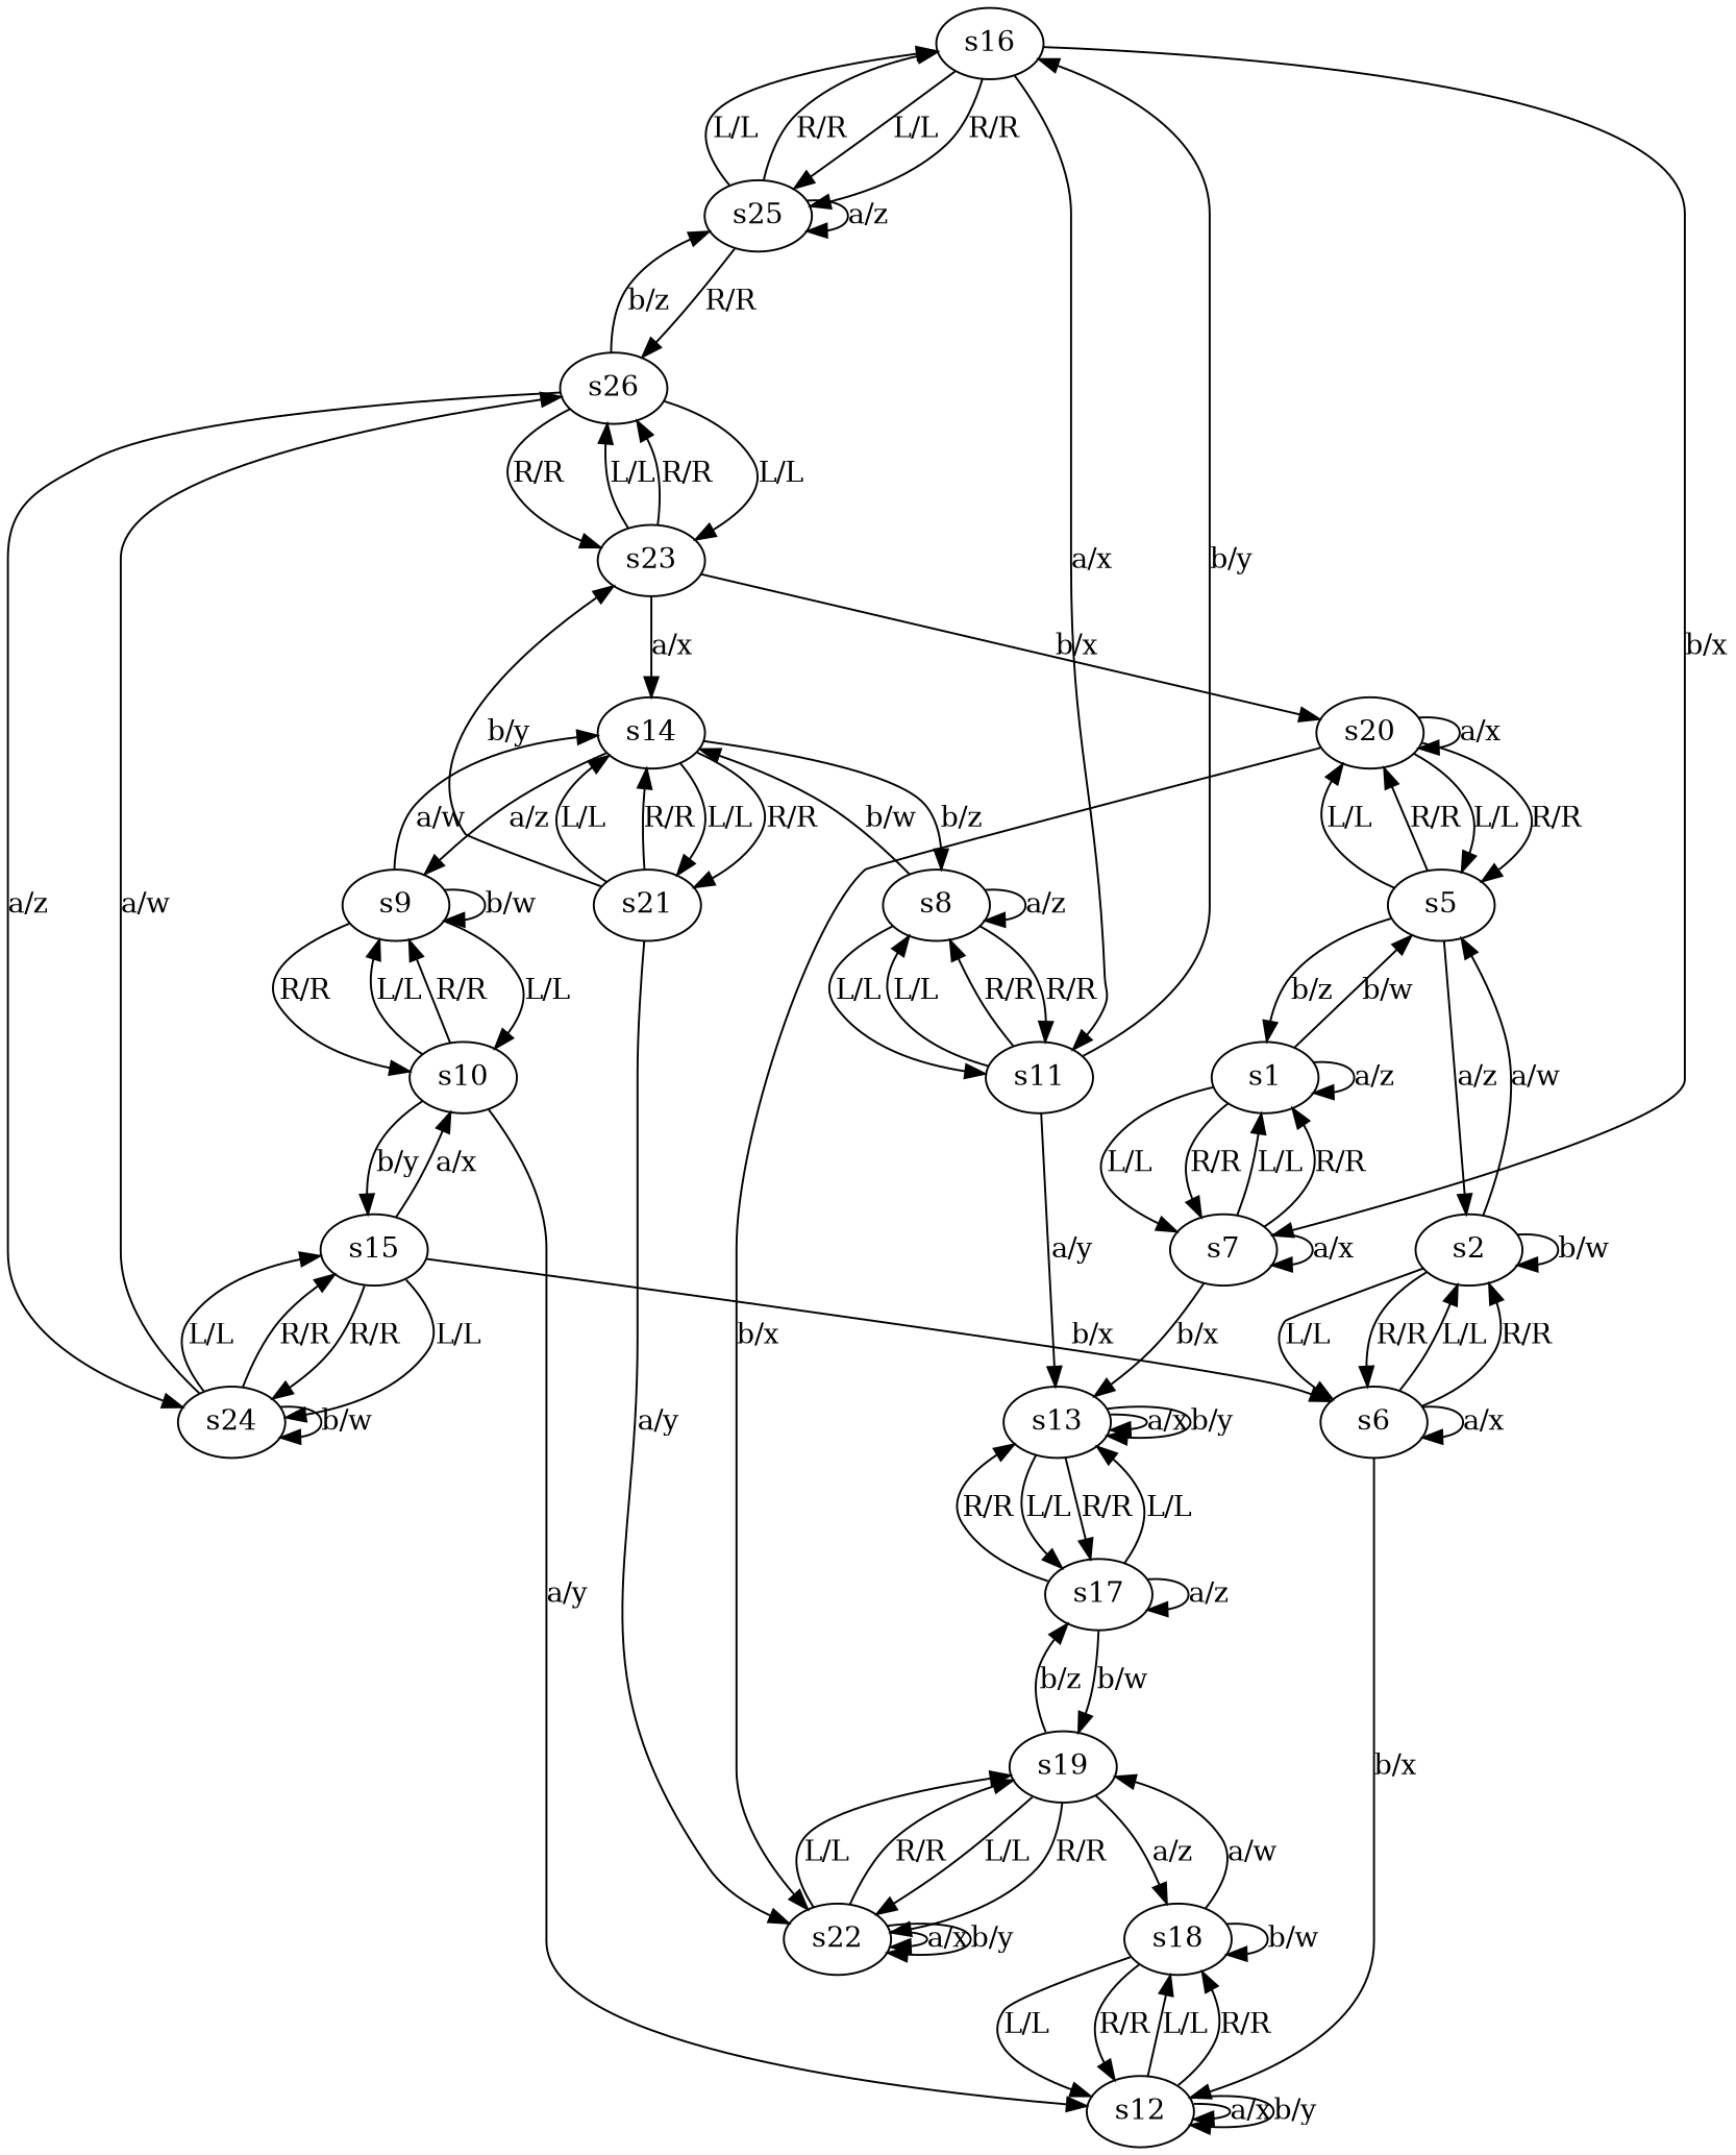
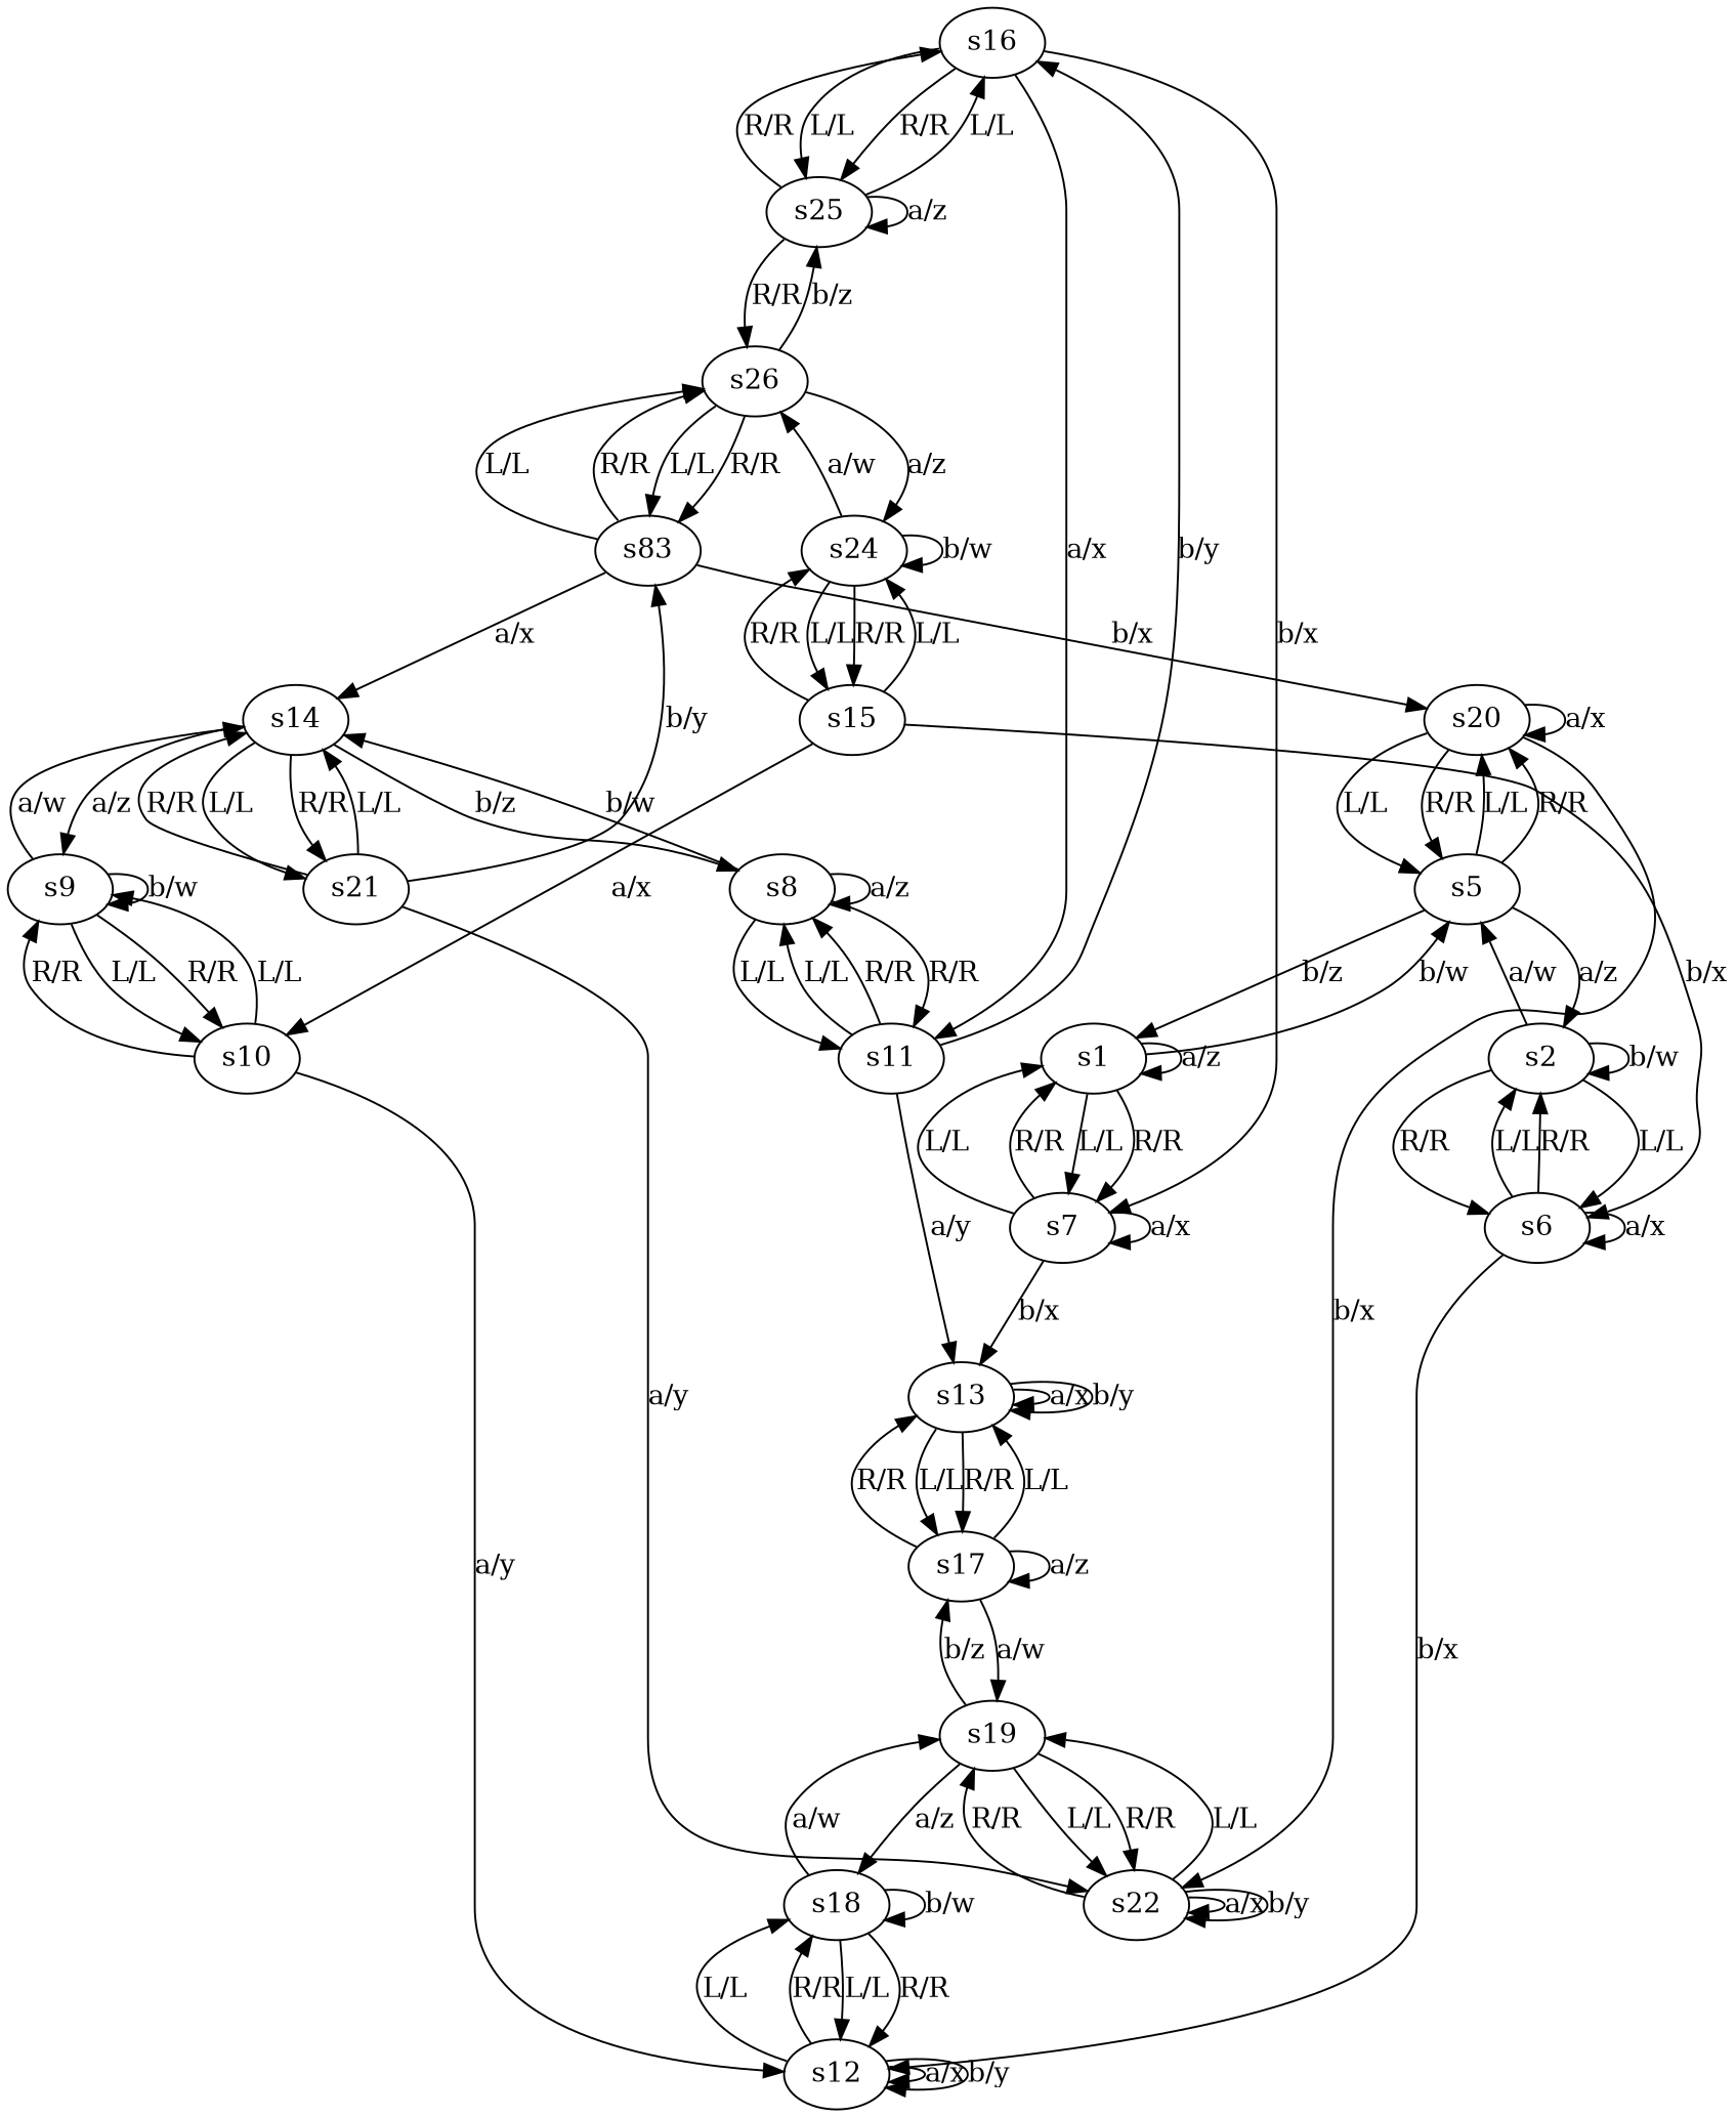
  digraph {
    s16
    s25
    s11
    s7
    s26
    s13
    s8
    s1
    s24
-   s23
+   s23 [label=s83]
    s17
    s14
    s5
    s2
    s20
    s6
    s22
    s12
    s18
    s19
    s9
    s21
    s10
    s15
    s16 -> s25 [label="L/L"]
    s16 -> s25 [label="R/R"]
    s16 -> s11 [label="a/x"]
    s16 -> s7 [label="b/x"]
    s25 -> s16 [label="L/L"]
    s25 -> s16 [label="R/R"]
    s25 -> s25 [label="a/z"]
    s25 -> s26 [label="R/R"]
    s11 -> s16 [label="b/y"]
    s11 -> s13 [label="a/y"]
    s11 -> s8 [label="L/L"]
    s11 -> s8 [label="R/R"]
    s7 -> s7 [label="a/x"]
    s7 -> s13 [label="b/x"]
    s7 -> s1 [label="L/L"]
    s7 -> s1 [label="R/R"]
    s26 -> s25 [label="b/z"]
    s26 -> s24 [label="a/z"]
    s26 -> s23 [label="L/L"]
    s26 -> s23 [label="R/R"]
    s13 -> s13 [label="a/x"]
    s13 -> s13 [label="b/y"]
    s13 -> s17 [label="L/L"]
    s13 -> s17 [label="R/R"]
    s8 -> s11 [label="L/L"]
    s8 -> s11 [label="R/R"]
    s8 -> s8 [label="a/z"]
    s8 -> s14 [label="b/w"]
    s1 -> s7 [label="L/L"]
    s1 -> s7 [label="R/R"]
    s1 -> s1 [label="a/z"]
    s1 -> s5 [label="b/w"]
    s24 -> s26 [label="a/w"]
    s24 -> s24 [label="b/w"]
    s24 -> s15 [label="L/L"]
    s24 -> s15 [label="R/R"]
    s23 -> s26 [label="L/L"]
    s23 -> s26 [label="R/R"]
    s23 -> s14 [label="a/x"]
    s23 -> s20 [label="b/x"]
    s17 -> s13 [label="L/L"]
    s17 -> s13 [label="R/R"]
    s17 -> s17 [label="a/z"]
-   s17 -> s19 [label="b/w"]
+   s17 -> s19 [label="a/w"]
    s14 -> s8 [label="b/z"]
    s14 -> s9 [label="a/z"]
    s14 -> s21 [label="L/L"]
    s14 -> s21 [label="R/R"]
    s5 -> s1 [label="b/z"]
    s5 -> s2 [label="a/z"]
    s5 -> s20 [label="L/L"]
    s5 -> s20 [label="R/R"]
    s2 -> s5 [label="a/w"]
    s2 -> s2 [label="b/w"]
    s2 -> s6 [label="L/L"]
    s2 -> s6 [label="R/R"]
    s20 -> s5 [label="L/L"]
    s20 -> s5 [label="R/R"]
    s20 -> s20 [label="a/x"]
    s20 -> s22 [label="b/x"]
    s6 -> s2 [label="L/L"]
    s6 -> s2 [label="R/R"]
    s6 -> s6 [label="a/x"]
    s6 -> s12 [label="b/x"]
    s22 -> s22 [label="a/x"]
    s22 -> s22 [label="b/y"]
    s22 -> s19 [label="L/L"]
    s22 -> s19 [label="R/R"]
    s12 -> s12 [label="a/x"]
    s12 -> s12 [label="b/y"]
    s12 -> s18 [label="L/L"]
    s12 -> s18 [label="R/R"]
    s18 -> s12 [label="L/L"]
    s18 -> s12 [label="R/R"]
    s18 -> s18 [label="b/w"]
    s18 -> s19 [label="a/w"]
    s19 -> s17 [label="b/z"]
    s19 -> s22 [label="L/L"]
    s19 -> s22 [label="R/R"]
    s19 -> s18 [label="a/z"]
    s9 -> s14 [label="a/w"]
    s9 -> s9 [label="b/w"]
    s9 -> s10 [label="L/L"]
    s9 -> s10 [label="R/R"]
    s21 -> s23 [label="b/y"]
    s21 -> s14 [label="L/L"]
    s21 -> s14 [label="R/R"]
    s21 -> s22 [label="a/y"]
    s10 -> s12 [label="a/y"]
    s10 -> s9 [label="L/L"]
    s10 -> s9 [label="R/R"]
-   s10 -> s15 [label="b/y"]
    s15 -> s24 [label="L/L"]
    s15 -> s24 [label="R/R"]
    s15 -> s6 [label="b/x"]
    s15 -> s10 [label="a/x"]
  }
